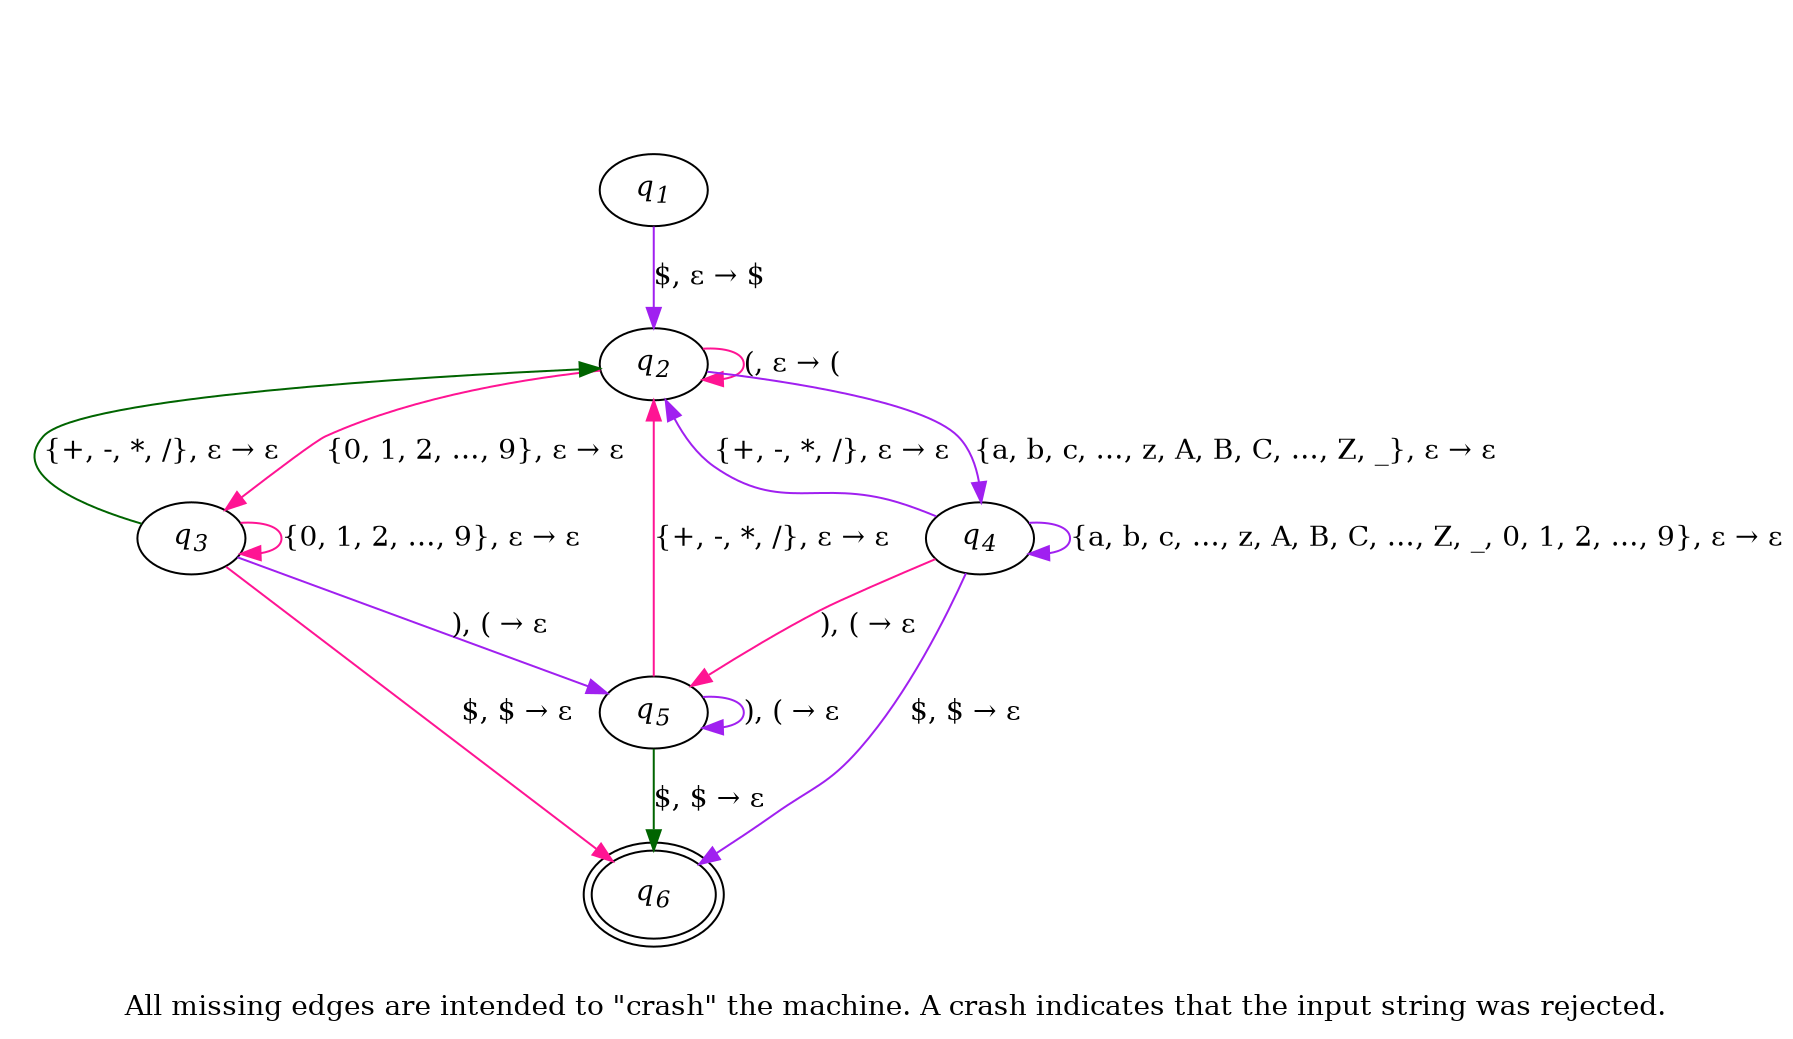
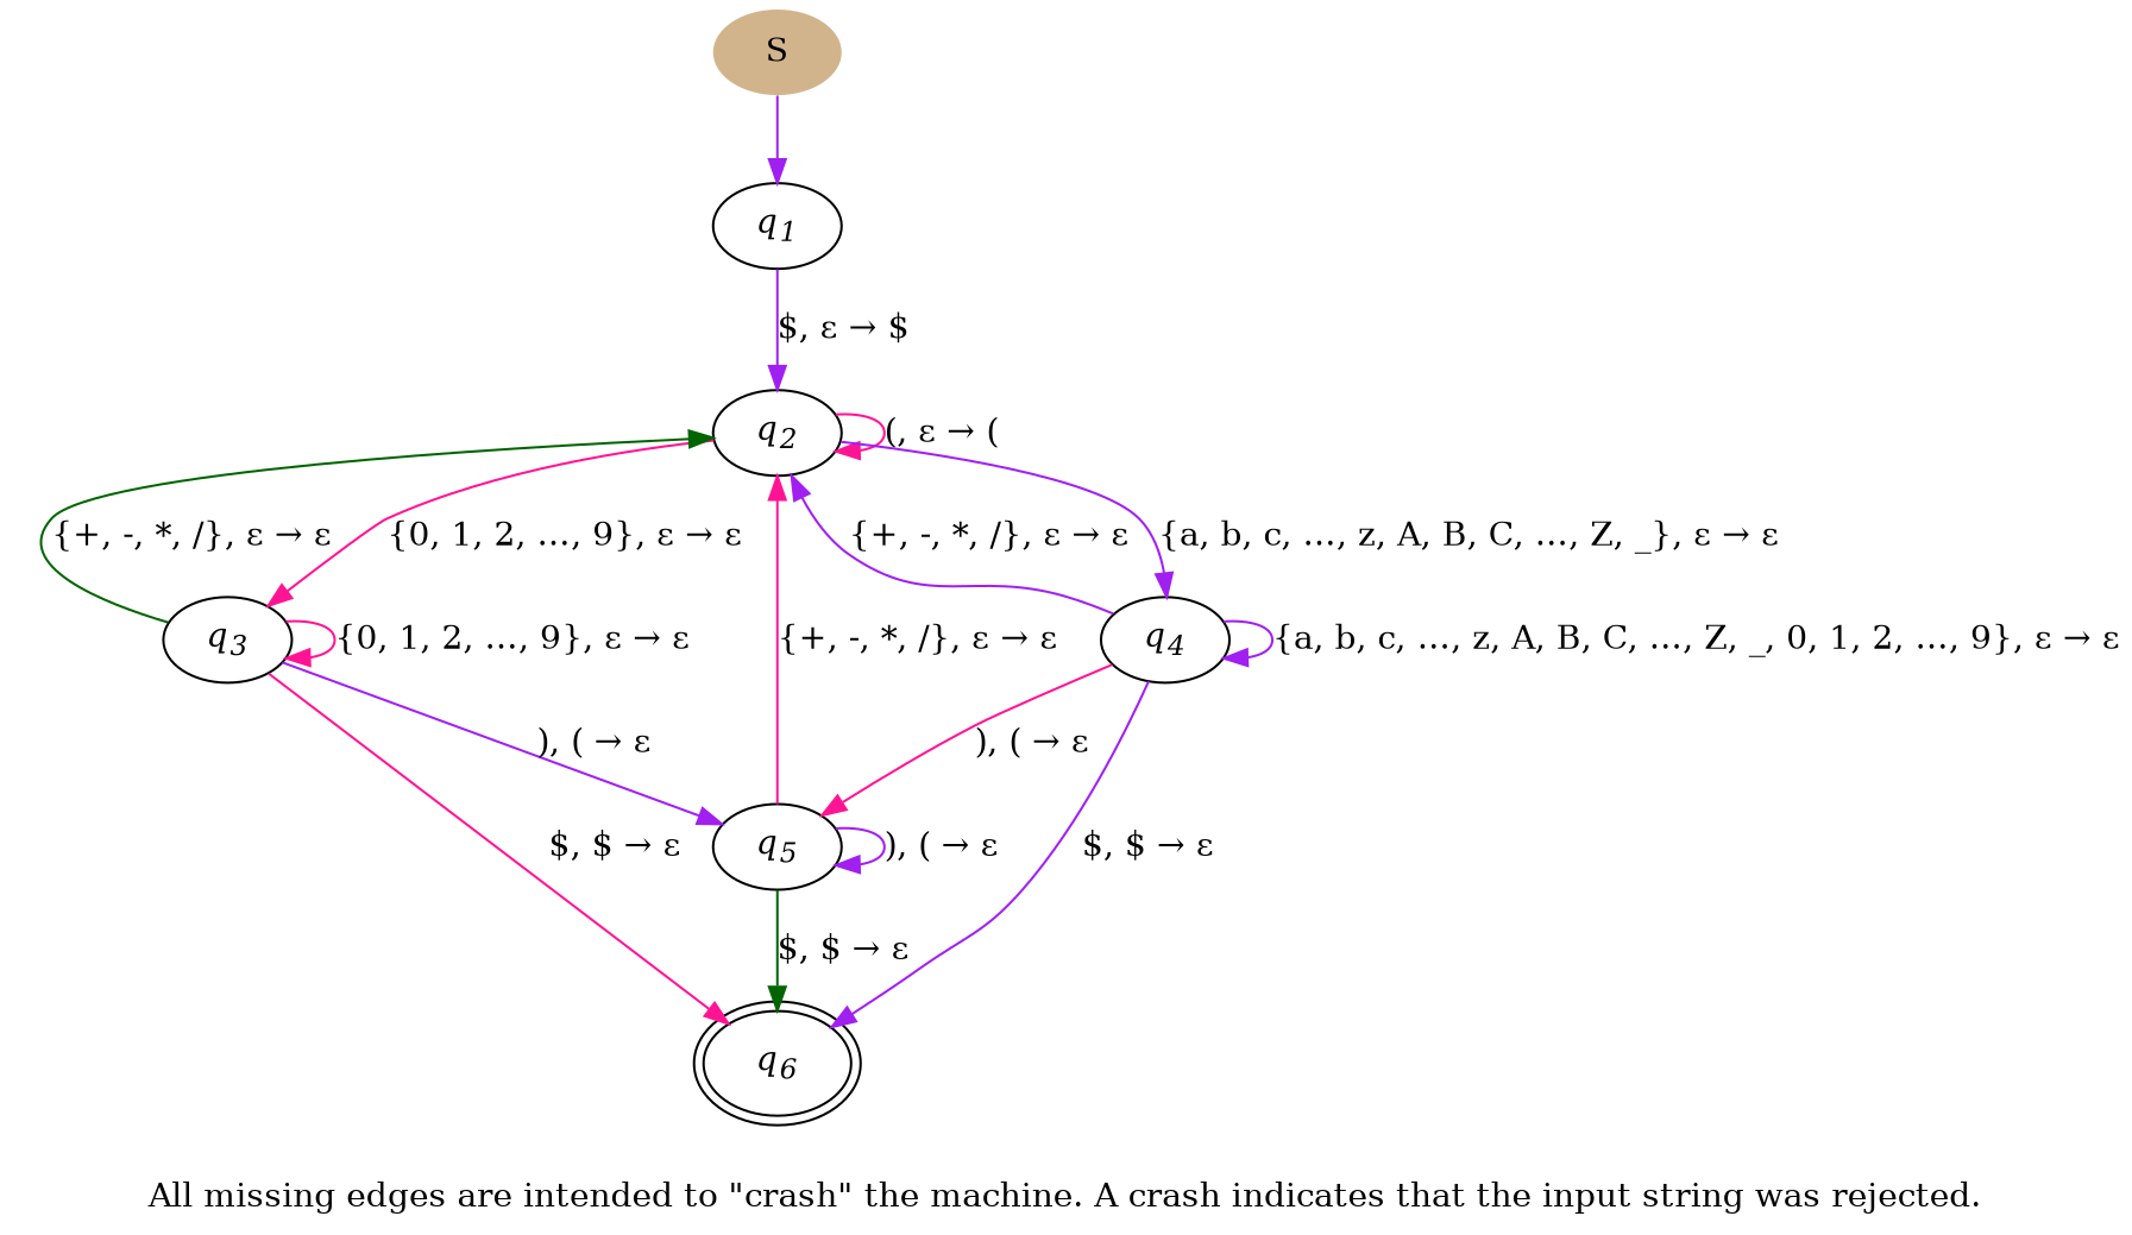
  digraph {
    label=<All missing edges are intended to &quot;crash&quot; the machine. A crash indicates that the input string was rejected.>
    rankdir=TB
    edge [color=purple]
    n1 [label=<<i>q<sub>2</sub></i>>]
    n2 [label=<<i>q<sub>3</sub></i>>]
    n3 [label=<<i>q<sub>4</sub></i>>]
    n4 [label=<<i>q<sub>5</sub></i>>]
+   S [color=none style=filled fillcolor=tan]
    n6 [label=<<i>q<sub>1</sub></i>>]
    n7 [label=<<i>q<sub>6</sub></i>> peripheries=2]
    subgraph sub_1 {
      n1
      n2
    }
    subgraph sub_2 {
      n2
      n3
      n4
    }
    subgraph sub_3 {
      n2
      n3
      n4
    }
    subgraph sub_4 {
      n2
      n3
      n4
    }
    n1 -> n1 [label=<(, &epsilon; &rarr; (> color=deeppink]
    n1 -> n2 [label=<{0, 1, 2, &hellip;, 9}, &epsilon; &rarr; &epsilon;> color=deeppink]
    n1 -> n3 [label=<{a, b, c, &hellip;, z, A, B, C, &hellip;, Z, _}, &epsilon; &rarr; &epsilon;>]
    n2 -> n1 [label=<{+, -, *, /}, &epsilon; &rarr; &epsilon;> color=darkgreen]
    n2 -> n2 [label=<{0, 1, 2, &hellip;, 9}, &epsilon; &rarr; &epsilon;> color=deeppink]
    n2 -> n4 [label=<), ( &rarr; &epsilon;>]
    n2 -> n7 [label=<$, $ &rarr; &epsilon;> color=deeppink]
    n3 -> n1 [label=<{+, -, *, /}, &epsilon; &rarr; &epsilon;>]
    n3 -> n3 [label=<{a, b, c, &hellip;, z, A, B, C, &hellip;, Z, _, 0, 1, 2, &hellip;, 9}, &epsilon; &rarr; &epsilon;>]
    n3 -> n4 [label=<), ( &rarr; &epsilon;> color=deeppink]
    n3 -> n7 [label=<$, $ &rarr; &epsilon;>]
    n4 -> n1 [label=<{+, -, *, /}, &epsilon; &rarr; &epsilon;> color=deeppink]
    n4 -> n4 [label=<), ( &rarr; &epsilon;>]
    n4 -> n7 [label=<$, $ &rarr; &epsilon;> color=darkgreen]
+   S -> n6
    n6 -> n1 [label=<$, &epsilon; &rarr; $>]
  }
